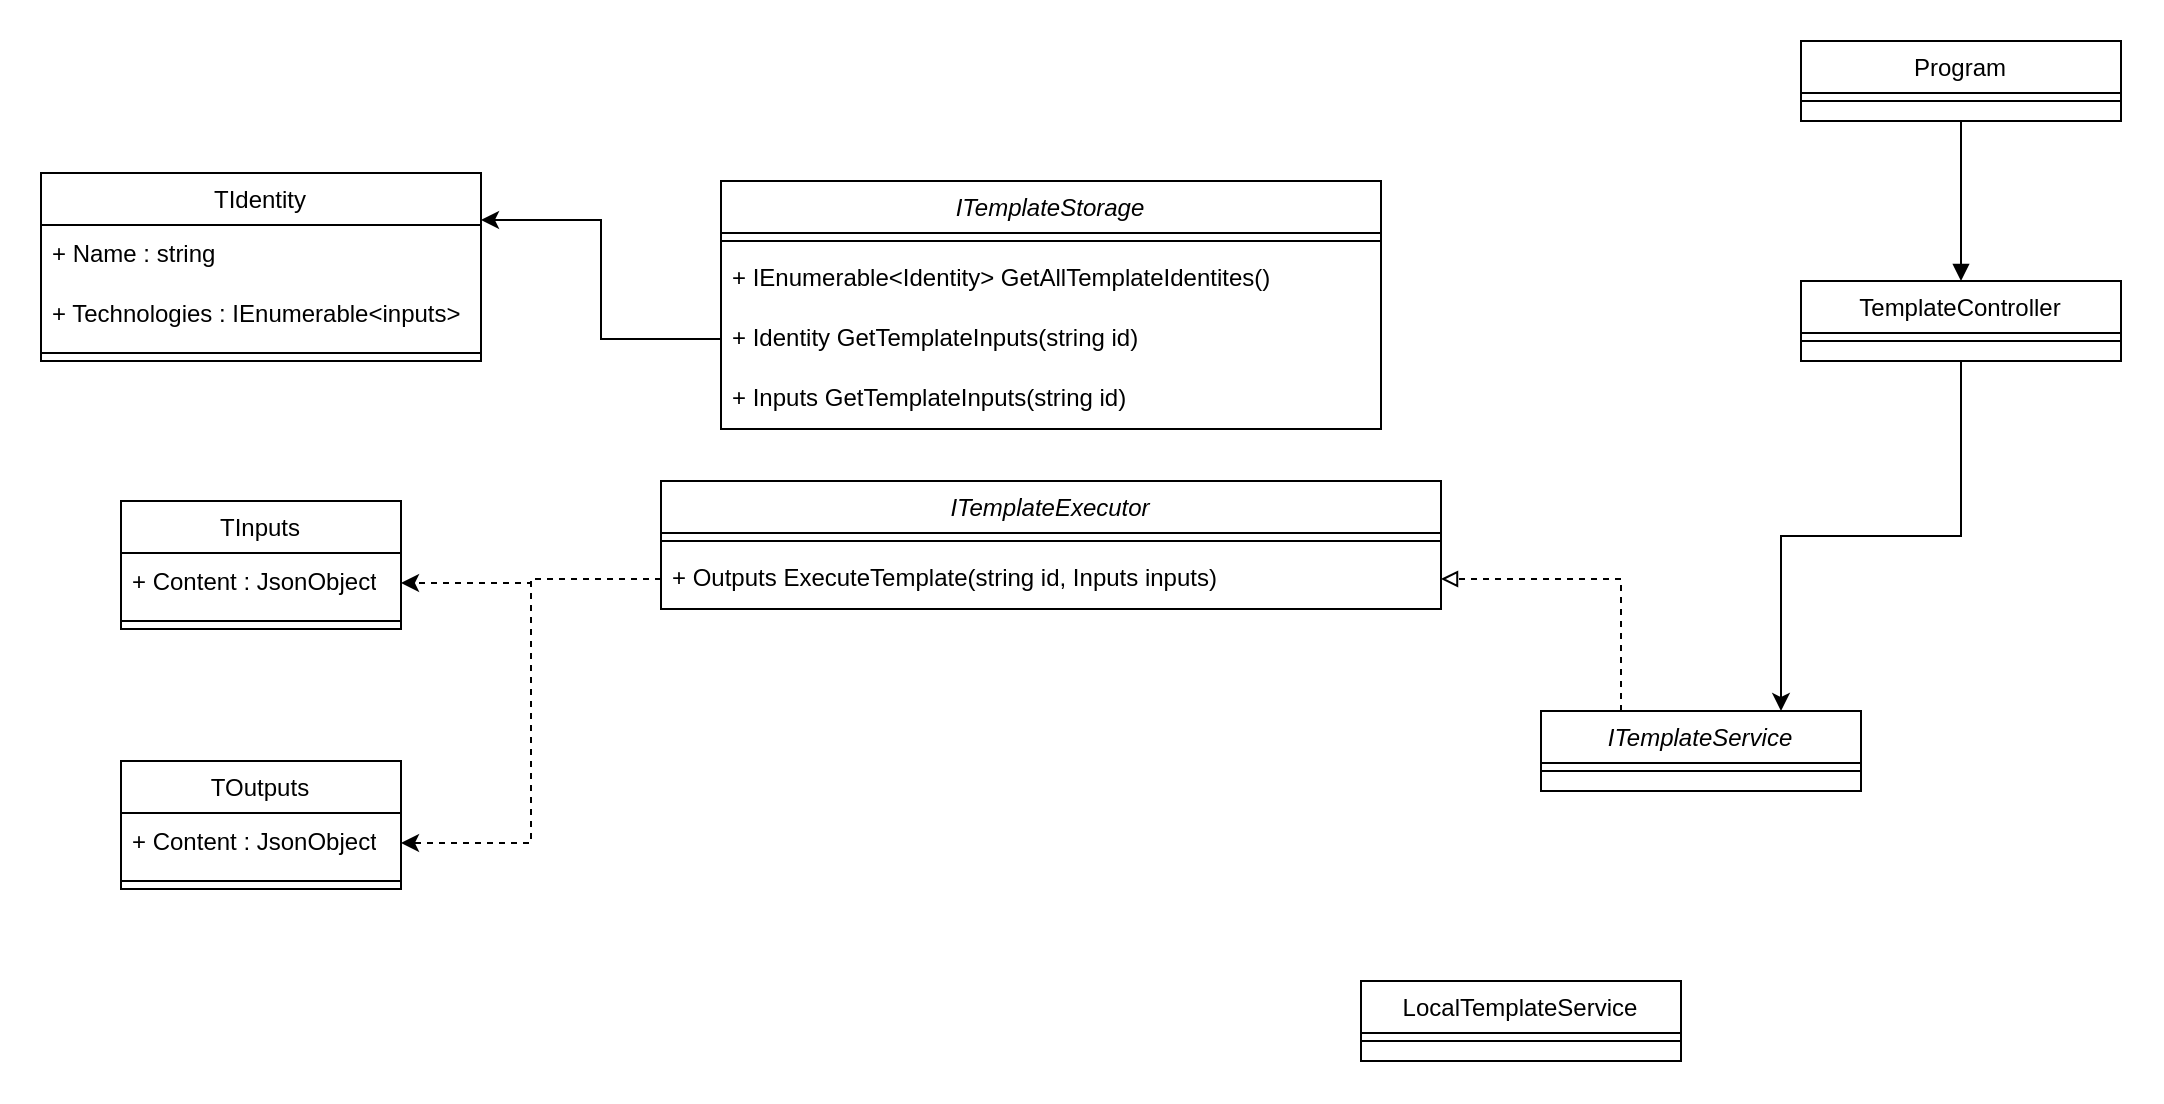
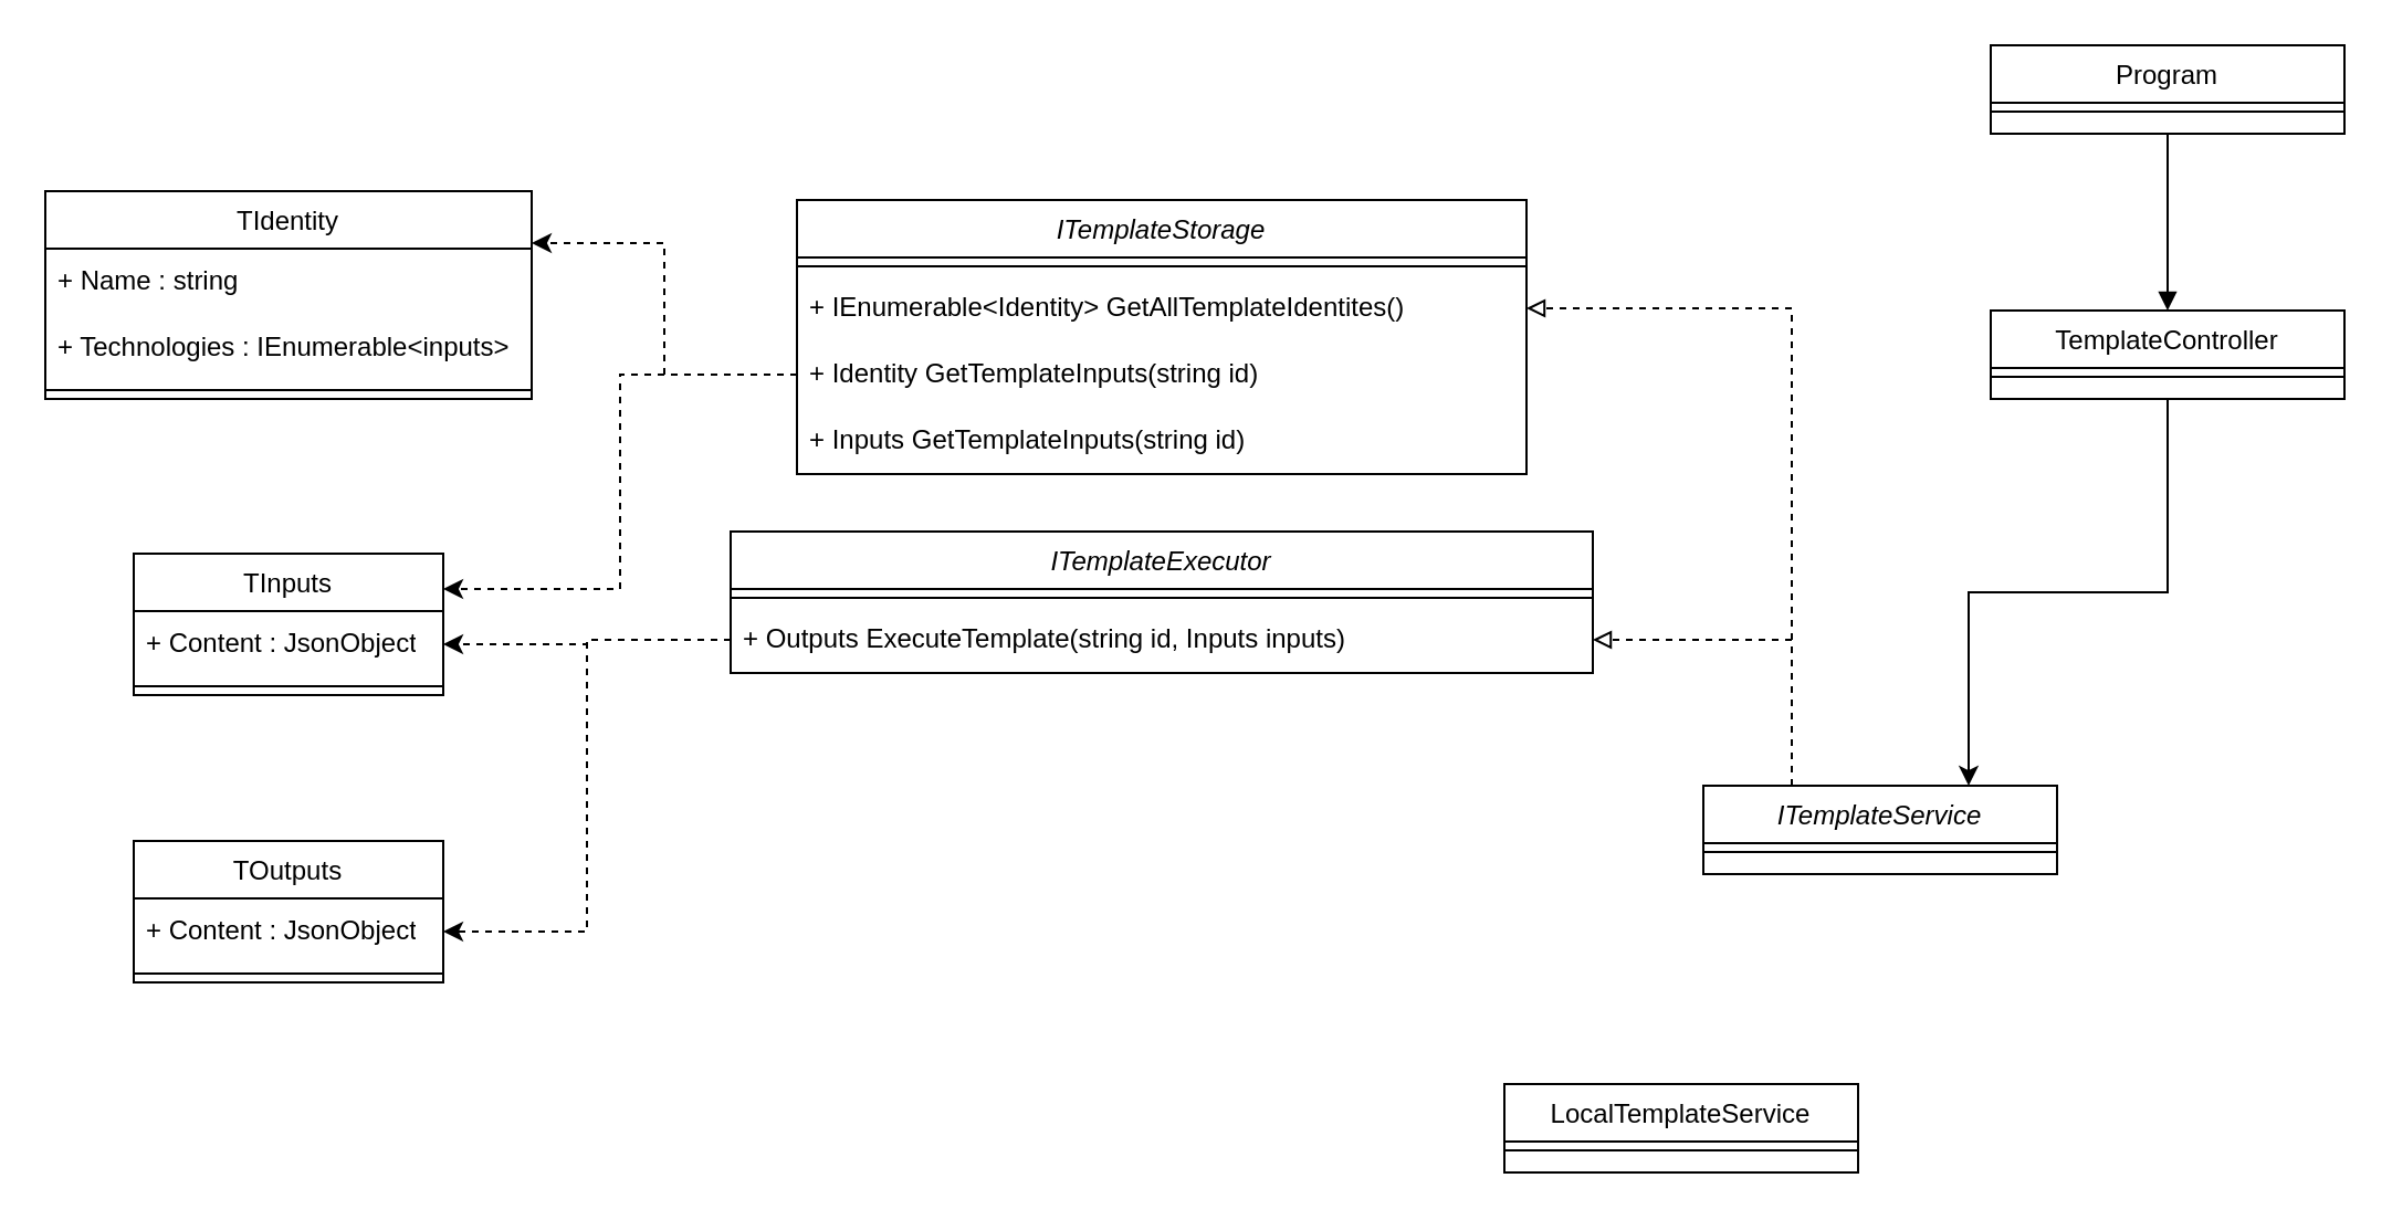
  <mxCell id="0" />
  <mxCell id="1" parent="0" />
  <mxCell id="2" style="edgeStyle=orthogonalEdgeStyle;rounded=0;orthogonalLoop=1;jettySize=auto;html=1;exitX=0.5;exitY=1;exitDx=0;exitDy=0;entryX=0.5;entryY=0;entryDx=0;entryDy=0;endArrow=block;endFill=1;" parent="1" source="3" target="6" edge="1"><mxGeometry relative="1" as="geometry" /></mxCell>
  <mxCell id="3" value="Program" style="swimlane;fontStyle=0;align=center;verticalAlign=top;childLayout=stackLayout;horizontal=1;startSize=26;horizontalStack=0;resizeParent=1;resizeLast=0;collapsible=1;marginBottom=0;rounded=0;shadow=0;strokeWidth=1;" parent="1" vertex="1"><mxGeometry x="900" y="20" width="160" height="40" as="geometry"><mxRectangle x="230" y="140" width="160" height="26" as="alternateBounds" /></mxGeometry></mxCell>
  <mxCell id="4" value="" style="line;html=1;strokeWidth=1;align=left;verticalAlign=middle;spacingTop=-1;spacingLeft=3;spacingRight=3;rotatable=0;labelPosition=right;points=[];portConstraint=eastwest;" parent="3" vertex="1"><mxGeometry y="26" width="160" height="8" as="geometry" /></mxCell>
  <mxCell id="5" style="edgeStyle=orthogonalEdgeStyle;rounded=0;orthogonalLoop=1;jettySize=auto;html=1;exitX=0.5;exitY=1;exitDx=0;exitDy=0;entryX=0.75;entryY=0;entryDx=0;entryDy=0;" parent="1" source="6" target="28" edge="1"><mxGeometry relative="1" as="geometry" /></mxCell>
  <mxCell id="6" value="TemplateController" style="swimlane;fontStyle=0;align=center;verticalAlign=top;childLayout=stackLayout;horizontal=1;startSize=26;horizontalStack=0;resizeParent=1;resizeLast=0;collapsible=1;marginBottom=0;rounded=0;shadow=0;strokeWidth=1;" parent="1" vertex="1"><mxGeometry x="900" y="140" width="160" height="40" as="geometry"><mxRectangle x="230" y="140" width="160" height="26" as="alternateBounds" /></mxGeometry></mxCell>
  <mxCell id="7" value="" style="line;html=1;strokeWidth=1;align=left;verticalAlign=middle;spacingTop=-1;spacingLeft=3;spacingRight=3;rotatable=0;labelPosition=right;points=[];portConstraint=eastwest;" parent="6" vertex="1"><mxGeometry y="26" width="160" height="8" as="geometry" /></mxCell>
  <mxCell id="8" value="ITemplateStorage" style="swimlane;fontStyle=2;align=center;verticalAlign=top;childLayout=stackLayout;horizontal=1;startSize=26;horizontalStack=0;resizeParent=1;resizeLast=0;collapsible=1;marginBottom=0;rounded=0;shadow=0;strokeWidth=1;" parent="1" vertex="1"><mxGeometry x="360" y="90" width="330" height="124" as="geometry"><mxRectangle x="230" y="140" width="160" height="26" as="alternateBounds" /></mxGeometry></mxCell>
  <mxCell id="9" value="" style="line;html=1;strokeWidth=1;align=left;verticalAlign=middle;spacingTop=-1;spacingLeft=3;spacingRight=3;rotatable=0;labelPosition=right;points=[];portConstraint=eastwest;" parent="8" vertex="1"><mxGeometry y="26" width="330" height="8" as="geometry" /></mxCell>
  <mxCell id="10" value="+ IEnumerable&amp;lt;Identity&amp;gt; GetAllTemplateIdentites()" style="text;strokeColor=none;fillColor=none;align=left;verticalAlign=middle;spacingLeft=4;spacingRight=4;overflow=hidden;points=[[0,0.5],[1,0.5]];portConstraint=eastwest;rotatable=0;whiteSpace=wrap;html=1;" parent="8" vertex="1"><mxGeometry y="34" width="330" height="30" as="geometry" /></mxCell>
  <mxCell id="11" value="+ Identity GetTemplateInputs(string id)" style="text;strokeColor=none;fillColor=none;align=left;verticalAlign=middle;spacingLeft=4;spacingRight=4;overflow=hidden;points=[[0,0.5],[1,0.5]];portConstraint=eastwest;rotatable=0;whiteSpace=wrap;html=1;" parent="8" vertex="1"><mxGeometry y="64" width="330" height="30" as="geometry" /></mxCell>
  <mxCell id="12" value="+ Inputs GetTemplateInputs(string id)" style="text;strokeColor=none;fillColor=none;align=left;verticalAlign=middle;spacingLeft=4;spacingRight=4;overflow=hidden;points=[[0,0.5],[1,0.5]];portConstraint=eastwest;rotatable=0;whiteSpace=wrap;html=1;" parent="8" vertex="1"><mxGeometry y="94" width="330" height="30" as="geometry" /></mxCell>
  <mxCell id="13" value="ITemplateExecutor" style="swimlane;fontStyle=2;align=center;verticalAlign=top;childLayout=stackLayout;horizontal=1;startSize=26;horizontalStack=0;resizeParent=1;resizeLast=0;collapsible=1;marginBottom=0;rounded=0;shadow=0;strokeWidth=1;" parent="1" vertex="1"><mxGeometry x="330" y="240" width="390" height="64" as="geometry"><mxRectangle x="230" y="140" width="160" height="26" as="alternateBounds" /></mxGeometry></mxCell>
  <mxCell id="14" value="" style="line;html=1;strokeWidth=1;align=left;verticalAlign=middle;spacingTop=-1;spacingLeft=3;spacingRight=3;rotatable=0;labelPosition=right;points=[];portConstraint=eastwest;" parent="13" vertex="1"><mxGeometry y="26" width="390" height="8" as="geometry" /></mxCell>
  <mxCell id="15" value="+ Outputs ExecuteTemplate(string id, Inputs inputs)" style="text;strokeColor=none;fillColor=none;align=left;verticalAlign=middle;spacingLeft=4;spacingRight=4;overflow=hidden;points=[[0,0.5],[1,0.5]];portConstraint=eastwest;rotatable=0;whiteSpace=wrap;html=1;" parent="13" vertex="1"><mxGeometry y="34" width="390" height="30" as="geometry" /></mxCell>
  <mxCell id="16" value="TIdentity" style="swimlane;fontStyle=0;align=center;verticalAlign=top;childLayout=stackLayout;horizontal=1;startSize=26;horizontalStack=0;resizeParent=1;resizeLast=0;collapsible=1;marginBottom=0;rounded=0;shadow=0;strokeWidth=1;" parent="1" vertex="1"><mxGeometry x="20" y="86" width="220" height="94" as="geometry"><mxRectangle x="230" y="140" width="160" height="26" as="alternateBounds" /></mxGeometry></mxCell>
  <mxCell id="17" value="+ Name : string" style="text;strokeColor=none;fillColor=none;align=left;verticalAlign=middle;spacingLeft=4;spacingRight=4;overflow=hidden;points=[[0,0.5],[1,0.5]];portConstraint=eastwest;rotatable=0;whiteSpace=wrap;html=1;" parent="16" vertex="1"><mxGeometry y="26" width="220" height="30" as="geometry" /></mxCell>
  <mxCell id="18" value="+ Technologies : IEnumerable&amp;lt;inputs&amp;gt;" style="text;strokeColor=none;fillColor=none;align=left;verticalAlign=middle;spacingLeft=4;spacingRight=4;overflow=hidden;points=[[0,0.5],[1,0.5]];portConstraint=eastwest;rotatable=0;whiteSpace=wrap;html=1;" parent="16" vertex="1"><mxGeometry y="56" width="220" height="30" as="geometry" /></mxCell>
  <mxCell id="19" value="" style="line;html=1;strokeWidth=1;align=left;verticalAlign=middle;spacingTop=-1;spacingLeft=3;spacingRight=3;rotatable=0;labelPosition=right;points=[];portConstraint=eastwest;" parent="16" vertex="1"><mxGeometry y="86" width="220" height="8" as="geometry" /></mxCell>
  <mxCell id="20" value="TInputs" style="swimlane;fontStyle=0;align=center;verticalAlign=top;childLayout=stackLayout;horizontal=1;startSize=26;horizontalStack=0;resizeParent=1;resizeLast=0;collapsible=1;marginBottom=0;rounded=0;shadow=0;strokeWidth=1;" parent="1" vertex="1"><mxGeometry x="60" y="250" width="140" height="64" as="geometry"><mxRectangle x="230" y="140" width="160" height="26" as="alternateBounds" /></mxGeometry></mxCell>
  <mxCell id="21" value="+ Content : JsonObject" style="text;strokeColor=none;fillColor=none;align=left;verticalAlign=middle;spacingLeft=4;spacingRight=4;overflow=hidden;points=[[0,0.5],[1,0.5]];portConstraint=eastwest;rotatable=0;whiteSpace=wrap;html=1;" parent="20" vertex="1"><mxGeometry y="26" width="140" height="30" as="geometry" /></mxCell>
  <mxCell id="22" value="" style="line;html=1;strokeWidth=1;align=left;verticalAlign=middle;spacingTop=-1;spacingLeft=3;spacingRight=3;rotatable=0;labelPosition=right;points=[];portConstraint=eastwest;" parent="20" vertex="1"><mxGeometry y="56" width="140" height="8" as="geometry" /></mxCell>
  <mxCell id="23" value="TOutputs" style="swimlane;fontStyle=0;align=center;verticalAlign=top;childLayout=stackLayout;horizontal=1;startSize=26;horizontalStack=0;resizeParent=1;resizeLast=0;collapsible=1;marginBottom=0;rounded=0;shadow=0;strokeWidth=1;" parent="1" vertex="1"><mxGeometry x="60" y="380" width="140" height="64" as="geometry"><mxRectangle x="230" y="140" width="160" height="26" as="alternateBounds" /></mxGeometry></mxCell>
  <mxCell id="24" value="+ Content : JsonObject" style="text;strokeColor=none;fillColor=none;align=left;verticalAlign=middle;spacingLeft=4;spacingRight=4;overflow=hidden;points=[[0,0.5],[1,0.5]];portConstraint=eastwest;rotatable=0;whiteSpace=wrap;html=1;" parent="23" vertex="1"><mxGeometry y="26" width="140" height="30" as="geometry" /></mxCell>
  <mxCell id="25" value="" style="line;html=1;strokeWidth=1;align=left;verticalAlign=middle;spacingTop=-1;spacingLeft=3;spacingRight=3;rotatable=0;labelPosition=right;points=[];portConstraint=eastwest;" parent="23" vertex="1"><mxGeometry y="56" width="140" height="8" as="geometry" /></mxCell>
+ <mxCell id="26" style="edgeStyle=orthogonalEdgeStyle;rounded=0;orthogonalLoop=1;jettySize=auto;html=1;exitX=0.25;exitY=0;exitDx=0;exitDy=0;entryX=1;entryY=0.5;entryDx=0;entryDy=0;endArrow=block;endFill=0;dashed=1;" parent="1" source="28" target="10" edge="1"><mxGeometry relative="1" as="geometry" /></mxCell>
  <mxCell id="27" style="edgeStyle=orthogonalEdgeStyle;rounded=0;orthogonalLoop=1;jettySize=auto;html=1;exitX=0.25;exitY=0;exitDx=0;exitDy=0;entryX=1;entryY=0.5;entryDx=0;entryDy=0;endArrow=block;endFill=0;dashed=1;" parent="1" source="28" target="15" edge="1"><mxGeometry relative="1" as="geometry" /></mxCell>
  <mxCell id="28" value="ITemplateService" style="swimlane;fontStyle=2;align=center;verticalAlign=top;childLayout=stackLayout;horizontal=1;startSize=26;horizontalStack=0;resizeParent=1;resizeLast=0;collapsible=1;marginBottom=0;rounded=0;shadow=0;strokeWidth=1;" parent="1" vertex="1"><mxGeometry x="770" y="355" width="160" height="40" as="geometry"><mxRectangle x="230" y="140" width="160" height="26" as="alternateBounds" /></mxGeometry></mxCell>
  <mxCell id="29" value="" style="line;html=1;strokeWidth=1;align=left;verticalAlign=middle;spacingTop=-1;spacingLeft=3;spacingRight=3;rotatable=0;labelPosition=right;points=[];portConstraint=eastwest;" parent="28" vertex="1"><mxGeometry y="26" width="160" height="8" as="geometry" /></mxCell>
- <mxCell id="30" style="edgeStyle=orthogonalEdgeStyle;rounded=0;orthogonalLoop=1;jettySize=auto;html=1;exitX=0;exitY=0.5;exitDx=0;exitDy=0;entryX=1;entryY=0.25;entryDx=0;entryDy=0;dashed=0;" parent="1" source="11" target="16" edge="1"><mxGeometry relative="1" as="geometry" /></mxCell>
+ <mxCell id="30" style="edgeStyle=orthogonalEdgeStyle;rounded=0;orthogonalLoop=1;jettySize=auto;html=1;exitX=0;exitY=0.5;exitDx=0;exitDy=0;entryX=1;entryY=0.25;entryDx=0;entryDy=0;dashed=1;" parent="1" source="11" target="16" edge="1"><mxGeometry relative="1" as="geometry" /></mxCell>
+ <mxCell id="31" style="edgeStyle=orthogonalEdgeStyle;rounded=0;orthogonalLoop=1;jettySize=auto;html=1;exitX=0;exitY=0.5;exitDx=0;exitDy=0;entryX=1;entryY=0.25;entryDx=0;entryDy=0;dashed=1;" parent="1" source="11" target="20" edge="1"><mxGeometry relative="1" as="geometry" /></mxCell>
  <mxCell id="32" style="edgeStyle=orthogonalEdgeStyle;rounded=0;orthogonalLoop=1;jettySize=auto;html=1;exitX=0;exitY=0.5;exitDx=0;exitDy=0;entryX=1;entryY=0.5;entryDx=0;entryDy=0;dashed=1;" parent="1" source="15" target="21" edge="1"><mxGeometry relative="1" as="geometry" /></mxCell>
  <mxCell id="33" style="edgeStyle=orthogonalEdgeStyle;rounded=0;orthogonalLoop=1;jettySize=auto;html=1;exitX=0;exitY=0.5;exitDx=0;exitDy=0;entryX=1;entryY=0.5;entryDx=0;entryDy=0;dashed=1;" parent="1" source="15" target="24" edge="1"><mxGeometry relative="1" as="geometry" /></mxCell>
  <mxCell id="34" value="LocalTemplateService" style="swimlane;fontStyle=0;align=center;verticalAlign=top;childLayout=stackLayout;horizontal=1;startSize=26;horizontalStack=0;resizeParent=1;resizeLast=0;collapsible=1;marginBottom=0;rounded=0;shadow=0;strokeWidth=1;" parent="1" vertex="1"><mxGeometry x="680" y="490" width="160" height="40" as="geometry"><mxRectangle x="230" y="140" width="160" height="26" as="alternateBounds" /></mxGeometry></mxCell>
  <mxCell id="35" value="" style="line;html=1;strokeWidth=1;align=left;verticalAlign=middle;spacingTop=-1;spacingLeft=3;spacingRight=3;rotatable=0;labelPosition=right;points=[];portConstraint=eastwest;" parent="34" vertex="1"><mxGeometry y="26" width="160" height="8" as="geometry" /></mxCell>
